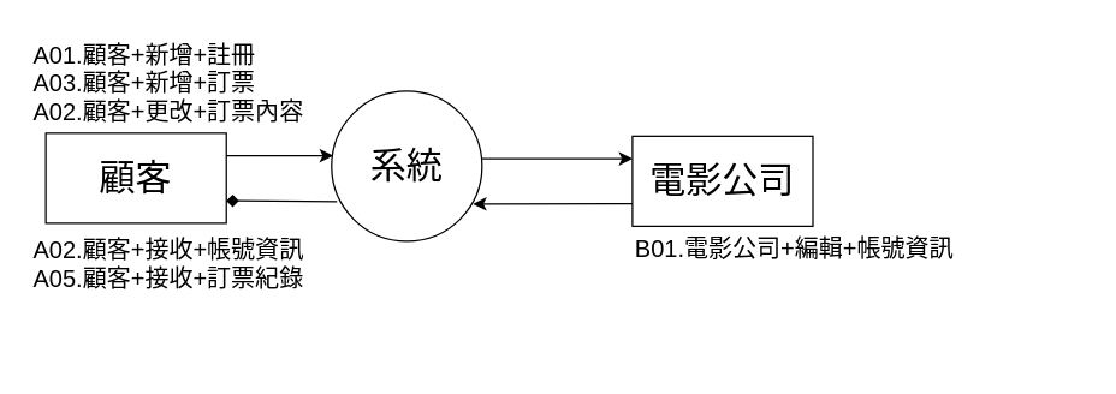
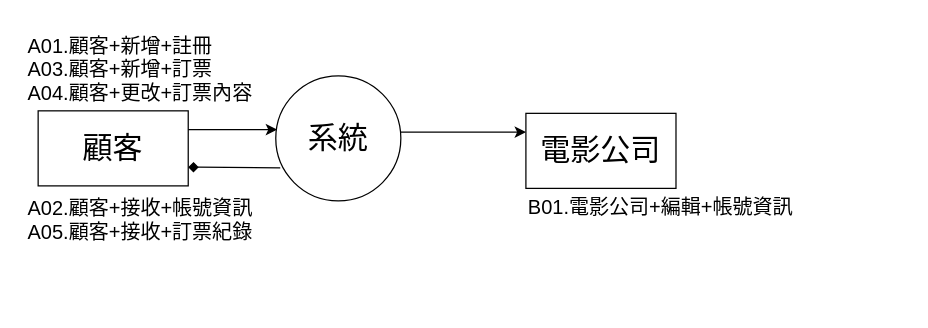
  <mxCell id="0" />
  <mxCell id="1" parent="0" />
  <mxCell id="2" value="&lt;font style=&quot;font-size: 24px&quot;&gt;顧客&lt;/font&gt;" style="rounded=0;whiteSpace=wrap;html=1;" parent="1" vertex="1"><mxGeometry x="30" y="88" width="120" height="60" as="geometry" /></mxCell>
  <mxCell id="3" value="&lt;font style=&quot;font-size: 24px&quot;&gt;系統&lt;/font&gt;" style="ellipse;whiteSpace=wrap;html=1;aspect=fixed;" parent="1" vertex="1"><mxGeometry x="220" y="60" width="100" height="100" as="geometry" /></mxCell>
  <mxCell id="4" value="&lt;span style=&quot;font-size: 24px&quot;&gt;電影公司&lt;/span&gt;" style="rounded=0;whiteSpace=wrap;html=1;" parent="1" vertex="1"><mxGeometry x="420" y="90" width="120" height="60" as="geometry" /></mxCell>
- <mxCell id="5" value="A01.顧客+新增+註冊&lt;br&gt;A03.顧客+新增+訂票&lt;br&gt;A02.顧客+更改+訂票內容" style="text;html=1;strokeColor=none;fillColor=none;align=left;verticalAlign=top;whiteSpace=wrap;rounded=0;fontSize=16;horizontal=1;" parent="1" vertex="1"><mxGeometry x="20" y="20" width="210" height="90" as="geometry" /></mxCell>
+ <mxCell id="5" value="A01.顧客+新增+註冊&lt;br&gt;A03.顧客+新增+訂票&lt;br&gt;A04.顧客+更改+訂票內容" style="text;html=1;strokeColor=none;fillColor=none;align=left;verticalAlign=top;whiteSpace=wrap;rounded=0;fontSize=16;horizontal=1;" parent="1" vertex="1"><mxGeometry x="20" y="20" width="210" height="90" as="geometry" /></mxCell>
  <mxCell id="6" value="A02.顧客+接收+帳號資訊&lt;br&gt;A05.顧客+接收+訂票紀錄" style="text;html=1;strokeColor=none;fillColor=none;align=left;verticalAlign=top;whiteSpace=wrap;rounded=0;fontSize=16;horizontal=1;" parent="1" vertex="1"><mxGeometry x="20" y="150" width="210" height="90" as="geometry" /></mxCell>
  <mxCell id="7" value="" style="endArrow=classic;html=1;fontSize=16;exitX=1;exitY=0.25;exitDx=0;exitDy=0;" parent="1" source="2" edge="1"><mxGeometry width="50" height="50" relative="1" as="geometry"><mxPoint x="250" y="170" as="sourcePoint" /><mxPoint x="221" y="103" as="targetPoint" /></mxGeometry></mxCell>
  <mxCell id="8" value="" style="endArrow=diamond;html=1;fontSize=16;exitX=0.036;exitY=0.736;exitDx=0;exitDy=0;exitPerimeter=0;entryX=1;entryY=0.75;entryDx=0;entryDy=0;" parent="1" source="3" target="2" edge="1"><mxGeometry width="50" height="50" relative="1" as="geometry"><mxPoint x="90" y="130" as="sourcePoint" /><mxPoint x="40" y="140" as="targetPoint" /></mxGeometry></mxCell>
  <mxCell id="9" value="B01.電影公司+編輯+帳號資訊" style="text;html=1;strokeColor=none;fillColor=none;align=left;verticalAlign=top;whiteSpace=wrap;rounded=0;fontSize=16;horizontal=1;" parent="1" vertex="1"><mxGeometry x="420" y="149" width="300" height="90" as="geometry" /></mxCell>
- <mxCell id="10" value="" style="endArrow=classic;html=1;fontSize=16;exitX=0;exitY=0.75;exitDx=0;exitDy=0;entryX=0.94;entryY=0.752;entryDx=0;entryDy=0;entryPerimeter=0;" parent="1" source="4" target="3" edge="1"><mxGeometry width="50" height="50" relative="1" as="geometry"><mxPoint x="500" y="170" as="sourcePoint" /><mxPoint x="550" y="120" as="targetPoint" /></mxGeometry></mxCell>
  <mxCell id="11" value="" style="endArrow=classic;html=1;fontSize=16;entryX=0;entryY=0.25;entryDx=0;entryDy=0;" parent="1" target="4" edge="1"><mxGeometry width="50" height="50" relative="1" as="geometry"><mxPoint x="320" y="105" as="sourcePoint" /><mxPoint x="550" y="120" as="targetPoint" /></mxGeometry></mxCell>
